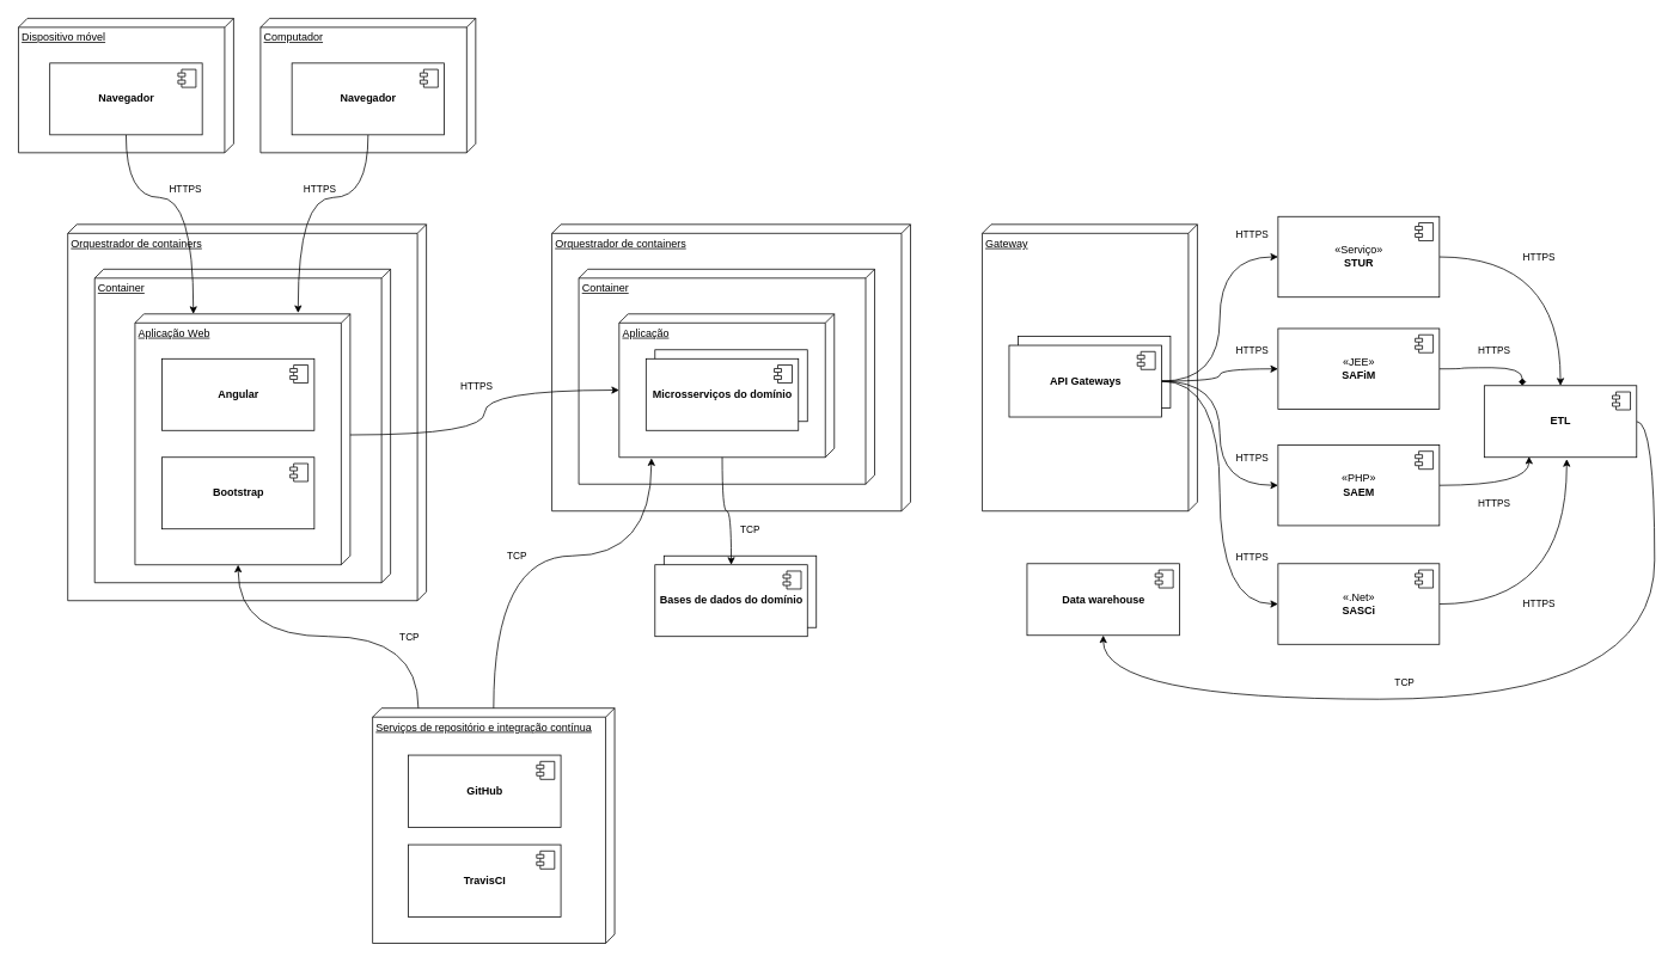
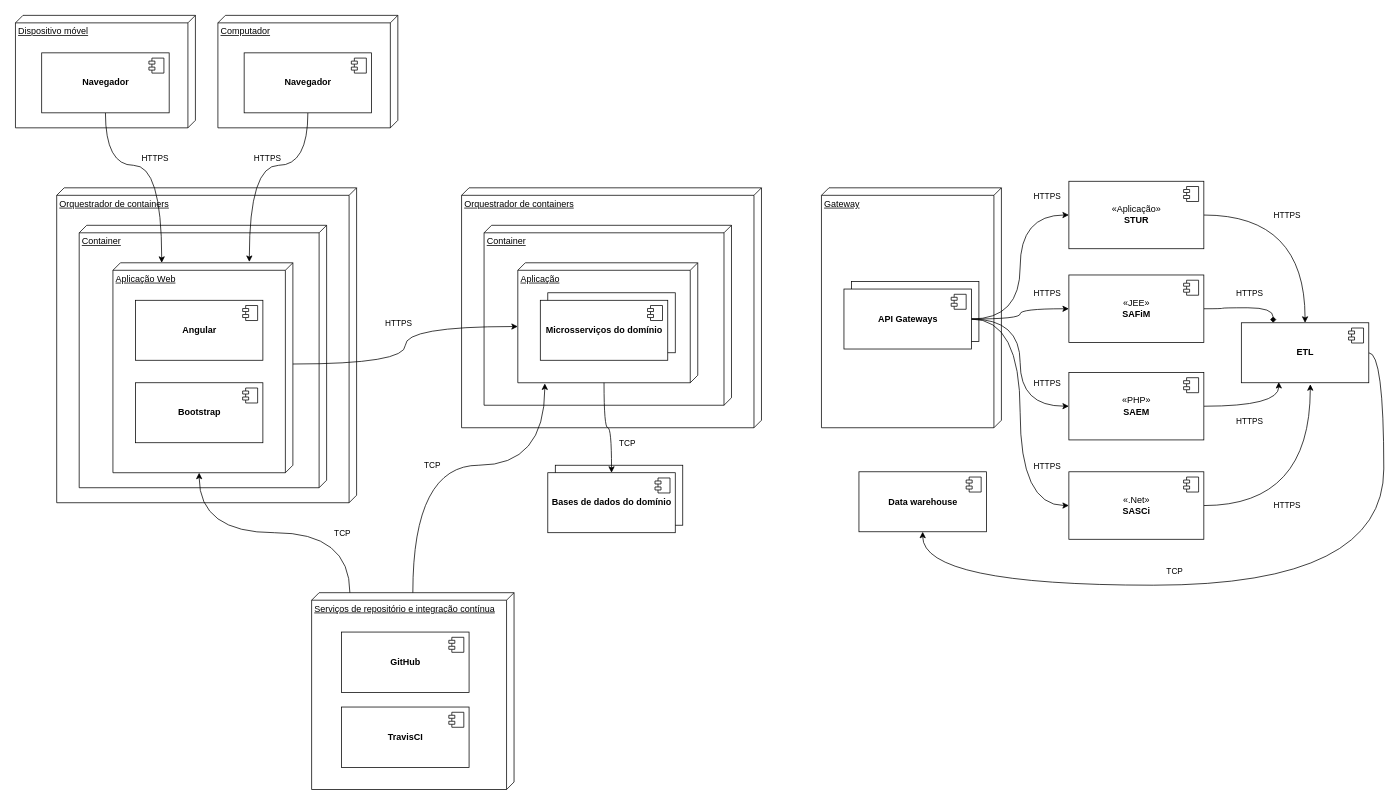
  <mxCell id="0" />
  <mxCell id="1" parent="0" />
  <mxCell id="2" value="Serviços de repositório e integração contínua" style="verticalAlign=top;align=left;spacingTop=8;spacingLeft=2;spacingRight=12;shape=cube;size=10;direction=south;fontStyle=4;html=1;" vertex="1" parent="1"><mxGeometry x="415" y="790" width="270" height="262.5" as="geometry" /></mxCell>
  <mxCell id="3" value="Orquestrador de containers" style="verticalAlign=top;align=left;spacingTop=8;spacingLeft=2;spacingRight=12;shape=cube;size=10;direction=south;fontStyle=4;html=1;" vertex="1" parent="1"><mxGeometry x="75" y="250" width="400" height="420" as="geometry" /></mxCell>
  <mxCell id="4" value="Container" style="verticalAlign=top;align=left;spacingTop=8;spacingLeft=2;spacingRight=12;shape=cube;size=10;direction=south;fontStyle=4;html=1;" vertex="1" parent="1"><mxGeometry x="105" y="300" width="330" height="350" as="geometry" /></mxCell>
  <mxCell id="5" value="Dispositivo móvel" style="verticalAlign=top;align=left;spacingTop=8;spacingLeft=2;spacingRight=12;shape=cube;size=10;direction=south;fontStyle=4;html=1;" vertex="1" parent="1"><mxGeometry x="20" y="20" width="240" height="150" as="geometry" /></mxCell>
  <mxCell id="6" style="edgeStyle=orthogonalEdgeStyle;rounded=0;orthogonalLoop=1;jettySize=auto;html=1;entryX=0;entryY=0.729;entryDx=0;entryDy=0;entryPerimeter=0;curved=1;" edge="1" parent="1" source="8" target="14"><mxGeometry relative="1" as="geometry"><Array as="points"><mxPoint x="140" y="220" /><mxPoint x="215" y="220" /></Array></mxGeometry></mxCell>
  <mxCell id="7" value="HTTPS" style="edgeLabel;html=1;align=center;verticalAlign=middle;resizable=0;points=[];" vertex="1" connectable="0" parent="6"><mxGeometry x="-0.105" y="-8" relative="1" as="geometry"><mxPoint x="12" y="-18" as="offset" /></mxGeometry></mxCell>
  <mxCell id="8" value="&lt;b&gt;Navegador&lt;/b&gt;" style="html=1;dropTarget=0;" vertex="1" parent="1"><mxGeometry x="55" y="70" width="170" height="80" as="geometry" /></mxCell>
  <mxCell id="9" value="" style="shape=component;jettyWidth=8;jettyHeight=4;" vertex="1" parent="8"><mxGeometry x="1" width="20" height="20" relative="1" as="geometry"><mxPoint x="-27" y="7" as="offset" /></mxGeometry></mxCell>
  <mxCell id="10" value="Computador" style="verticalAlign=top;align=left;spacingTop=8;spacingLeft=2;spacingRight=12;shape=cube;size=10;direction=south;fontStyle=4;html=1;" vertex="1" parent="1"><mxGeometry x="290" y="20" width="240" height="150" as="geometry" /></mxCell>
  <mxCell id="11" style="edgeStyle=orthogonalEdgeStyle;curved=1;rounded=0;orthogonalLoop=1;jettySize=auto;html=1;entryX=-0.004;entryY=0.242;entryDx=0;entryDy=0;entryPerimeter=0;" edge="1" parent="1" source="12" target="14"><mxGeometry relative="1" as="geometry"><Array as="points"><mxPoint x="410" y="220" /><mxPoint x="332" y="220" /></Array></mxGeometry></mxCell>
  <mxCell id="12" value="&lt;b&gt;Navegador&lt;/b&gt;" style="html=1;dropTarget=0;" vertex="1" parent="1"><mxGeometry x="325" y="70" width="170" height="80" as="geometry" /></mxCell>
  <mxCell id="13" value="" style="shape=component;jettyWidth=8;jettyHeight=4;" vertex="1" parent="12"><mxGeometry x="1" width="20" height="20" relative="1" as="geometry"><mxPoint x="-27" y="7" as="offset" /></mxGeometry></mxCell>
  <mxCell id="14" value="Aplicação Web" style="verticalAlign=top;align=left;spacingTop=8;spacingLeft=2;spacingRight=12;shape=cube;size=10;direction=south;fontStyle=4;html=1;" vertex="1" parent="1"><mxGeometry x="150" y="350" width="240" height="280" as="geometry" /></mxCell>
  <mxCell id="15" value="&lt;b&gt;Angular&lt;/b&gt;" style="html=1;dropTarget=0;" vertex="1" parent="1"><mxGeometry x="180" y="400" width="170" height="80" as="geometry" /></mxCell>
  <mxCell id="16" value="" style="shape=component;jettyWidth=8;jettyHeight=4;" vertex="1" parent="15"><mxGeometry x="1" width="20" height="20" relative="1" as="geometry"><mxPoint x="-27" y="7" as="offset" /></mxGeometry></mxCell>
  <mxCell id="17" value="&lt;b&gt;Bootstrap&lt;/b&gt;" style="html=1;dropTarget=0;" vertex="1" parent="1"><mxGeometry x="180" y="510" width="170" height="80" as="geometry" /></mxCell>
  <mxCell id="18" value="" style="shape=component;jettyWidth=8;jettyHeight=4;" vertex="1" parent="17"><mxGeometry x="1" width="20" height="20" relative="1" as="geometry"><mxPoint x="-27" y="7" as="offset" /></mxGeometry></mxCell>
  <mxCell id="19" value="Orquestrador de containers" style="verticalAlign=top;align=left;spacingTop=8;spacingLeft=2;spacingRight=12;shape=cube;size=10;direction=south;fontStyle=4;html=1;" vertex="1" parent="1"><mxGeometry x="615" y="250" width="400" height="320" as="geometry" /></mxCell>
  <mxCell id="20" value="Container" style="verticalAlign=top;align=left;spacingTop=8;spacingLeft=2;spacingRight=12;shape=cube;size=10;direction=south;fontStyle=4;html=1;" vertex="1" parent="1"><mxGeometry x="645" y="300" width="330" height="240" as="geometry" /></mxCell>
  <mxCell id="21" value="Aplicação" style="verticalAlign=top;align=left;spacingTop=8;spacingLeft=2;spacingRight=12;shape=cube;size=10;direction=south;fontStyle=4;html=1;" vertex="1" parent="1"><mxGeometry x="690" y="350" width="240" height="160" as="geometry" /></mxCell>
  <mxCell id="22" value="Gateway" style="verticalAlign=top;align=left;spacingTop=8;spacingLeft=2;spacingRight=12;shape=cube;size=10;direction=south;fontStyle=4;html=1;" vertex="1" parent="1"><mxGeometry x="1095" y="250" width="240" height="320" as="geometry" /></mxCell>
  <mxCell id="23" value="" style="html=1;dropTarget=0;" vertex="1" parent="1"><mxGeometry x="730" y="390" width="170" height="80" as="geometry" /></mxCell>
  <mxCell id="24" value="&lt;b&gt;Microsserviços do domínio&lt;/b&gt;" style="html=1;dropTarget=0;" vertex="1" parent="1"><mxGeometry x="720" y="400" width="170" height="80" as="geometry" /></mxCell>
  <mxCell id="25" value="" style="shape=component;jettyWidth=8;jettyHeight=4;" vertex="1" parent="24"><mxGeometry x="1" width="20" height="20" relative="1" as="geometry"><mxPoint x="-27" y="7" as="offset" /></mxGeometry></mxCell>
  <mxCell id="26" value="" style="html=1;dropTarget=0;" vertex="1" parent="1"><mxGeometry x="740" y="620" width="170" height="80" as="geometry" /></mxCell>
  <mxCell id="27" value="&lt;b&gt;Bases de dados do domínio&lt;/b&gt;" style="html=1;dropTarget=0;" vertex="1" parent="1"><mxGeometry x="730" y="630" width="170" height="80" as="geometry" /></mxCell>
  <mxCell id="28" value="" style="shape=component;jettyWidth=8;jettyHeight=4;" vertex="1" parent="27"><mxGeometry x="1" width="20" height="20" relative="1" as="geometry"><mxPoint x="-27" y="7" as="offset" /></mxGeometry></mxCell>
  <mxCell id="29" value="" style="html=1;dropTarget=0;" vertex="1" parent="1"><mxGeometry x="1135" y="375" width="170" height="80" as="geometry" /></mxCell>
  <mxCell id="30" style="edgeStyle=orthogonalEdgeStyle;curved=1;rounded=0;orthogonalLoop=1;jettySize=auto;html=1;entryX=0;entryY=0.5;entryDx=0;entryDy=0;" edge="1" parent="1" source="35" target="48"><mxGeometry relative="1" as="geometry" /></mxCell>
  <mxCell id="31" style="edgeStyle=orthogonalEdgeStyle;curved=1;rounded=0;orthogonalLoop=1;jettySize=auto;html=1;" edge="1" parent="1" source="35" target="38"><mxGeometry relative="1" as="geometry" /></mxCell>
  <mxCell id="32" style="edgeStyle=orthogonalEdgeStyle;curved=1;rounded=0;orthogonalLoop=1;jettySize=auto;html=1;entryX=0;entryY=0.5;entryDx=0;entryDy=0;" edge="1" parent="1" source="35" target="41"><mxGeometry relative="1" as="geometry" /></mxCell>
  <mxCell id="33" style="edgeStyle=orthogonalEdgeStyle;curved=1;rounded=0;orthogonalLoop=1;jettySize=auto;html=1;entryX=0;entryY=0.5;entryDx=0;entryDy=0;" edge="1" parent="1" source="35" target="44"><mxGeometry relative="1" as="geometry" /></mxCell>
  <mxCell id="34" value="HTTPS" style="edgeLabel;html=1;align=center;verticalAlign=middle;resizable=0;points=[];" vertex="1" connectable="0" parent="33"><mxGeometry x="0.383" y="11" relative="1" as="geometry"><mxPoint x="24" y="-2" as="offset" /></mxGeometry></mxCell>
  <mxCell id="35" value="&lt;b&gt;API Gateways&lt;/b&gt;" style="html=1;dropTarget=0;" vertex="1" parent="1"><mxGeometry x="1125" y="385" width="170" height="80" as="geometry" /></mxCell>
  <mxCell id="36" value="" style="shape=component;jettyWidth=8;jettyHeight=4;" vertex="1" parent="35"><mxGeometry x="1" width="20" height="20" relative="1" as="geometry"><mxPoint x="-27" y="7" as="offset" /></mxGeometry></mxCell>
  <mxCell id="37" style="edgeStyle=orthogonalEdgeStyle;curved=1;rounded=0;orthogonalLoop=1;jettySize=auto;html=1;entryX=0.25;entryY=0;entryDx=0;entryDy=0;endArrow=diamond;" edge="1" parent="1" source="38" target="64"><mxGeometry relative="1" as="geometry" /></mxCell>
  <mxCell id="38" value="«JEE»&lt;br&gt;&lt;b&gt;SAFiM&lt;/b&gt;" style="html=1;dropTarget=0;" vertex="1" parent="1"><mxGeometry x="1425" y="366.25" width="180" height="90" as="geometry" /></mxCell>
  <mxCell id="39" value="" style="shape=component;jettyWidth=8;jettyHeight=4;" vertex="1" parent="38"><mxGeometry x="1" width="20" height="20" relative="1" as="geometry"><mxPoint x="-27" y="7" as="offset" /></mxGeometry></mxCell>
  <mxCell id="40" style="edgeStyle=orthogonalEdgeStyle;curved=1;rounded=0;orthogonalLoop=1;jettySize=auto;html=1;entryX=0.294;entryY=0.988;entryDx=0;entryDy=0;entryPerimeter=0;" edge="1" parent="1" source="41" target="64"><mxGeometry relative="1" as="geometry" /></mxCell>
  <mxCell id="41" value="«PHP»&lt;br&gt;&lt;b&gt;SAEM&lt;/b&gt;" style="html=1;dropTarget=0;" vertex="1" parent="1"><mxGeometry x="1425" y="496.25" width="180" height="90" as="geometry" /></mxCell>
  <mxCell id="42" value="" style="shape=component;jettyWidth=8;jettyHeight=4;" vertex="1" parent="41"><mxGeometry x="1" width="20" height="20" relative="1" as="geometry"><mxPoint x="-27" y="7" as="offset" /></mxGeometry></mxCell>
  <mxCell id="43" style="edgeStyle=orthogonalEdgeStyle;curved=1;rounded=0;orthogonalLoop=1;jettySize=auto;html=1;entryX=0.541;entryY=1.025;entryDx=0;entryDy=0;entryPerimeter=0;" edge="1" parent="1" source="44" target="64"><mxGeometry relative="1" as="geometry" /></mxCell>
  <mxCell id="44" value="«.Net»&lt;br&gt;&lt;b&gt;SASCi&lt;/b&gt;" style="html=1;dropTarget=0;" vertex="1" parent="1"><mxGeometry x="1425" y="628.75" width="180" height="90" as="geometry" /></mxCell>
  <mxCell id="45" value="" style="shape=component;jettyWidth=8;jettyHeight=4;" vertex="1" parent="44"><mxGeometry x="1" width="20" height="20" relative="1" as="geometry"><mxPoint x="-27" y="7" as="offset" /></mxGeometry></mxCell>
  <mxCell id="46" style="edgeStyle=orthogonalEdgeStyle;curved=1;rounded=0;orthogonalLoop=1;jettySize=auto;html=1;" edge="1" parent="1" source="48" target="64"><mxGeometry relative="1" as="geometry" /></mxCell>
  <mxCell id="47" value="HTTPS" style="edgeLabel;html=1;align=center;verticalAlign=middle;resizable=0;points=[];" vertex="1" connectable="0" parent="46"><mxGeometry x="-0.397" y="-26" relative="1" as="geometry"><mxPoint x="26" y="-26.05" as="offset" /></mxGeometry></mxCell>
- <mxCell id="48" value="«Serviço»&lt;br&gt;&lt;b&gt;STUR&lt;/b&gt;" style="html=1;dropTarget=0;" vertex="1" parent="1"><mxGeometry x="1425" y="241.25" width="180" height="90" as="geometry" /></mxCell>
+ <mxCell id="48" value="«Aplicação»&lt;br&gt;&lt;b&gt;STUR&lt;/b&gt;" style="html=1;dropTarget=0;" vertex="1" parent="1"><mxGeometry x="1425" y="241.25" width="180" height="90" as="geometry" /></mxCell>
  <mxCell id="49" value="" style="shape=component;jettyWidth=8;jettyHeight=4;" vertex="1" parent="48"><mxGeometry x="1" width="20" height="20" relative="1" as="geometry"><mxPoint x="-27" y="7" as="offset" /></mxGeometry></mxCell>
  <mxCell id="50" value="&lt;b&gt;Data warehouse&lt;/b&gt;" style="html=1;dropTarget=0;" vertex="1" parent="1"><mxGeometry x="1145" y="628.75" width="170" height="80" as="geometry" /></mxCell>
  <mxCell id="51" value="" style="shape=component;jettyWidth=8;jettyHeight=4;" vertex="1" parent="50"><mxGeometry x="1" width="20" height="20" relative="1" as="geometry"><mxPoint x="-27" y="7" as="offset" /></mxGeometry></mxCell>
  <mxCell id="52" value="&lt;b&gt;GitHub&lt;/b&gt;" style="html=1;dropTarget=0;" vertex="1" parent="1"><mxGeometry x="455" y="842.5" width="170" height="80.5" as="geometry" /></mxCell>
  <mxCell id="53" value="" style="shape=component;jettyWidth=8;jettyHeight=4;" vertex="1" parent="52"><mxGeometry x="1" width="20" height="20" relative="1" as="geometry"><mxPoint x="-27" y="7" as="offset" /></mxGeometry></mxCell>
  <mxCell id="54" value="&lt;b&gt;TravisCI&lt;/b&gt;" style="html=1;dropTarget=0;" vertex="1" parent="1"><mxGeometry x="455" y="942.5" width="170" height="80.5" as="geometry" /></mxCell>
  <mxCell id="55" value="" style="shape=component;jettyWidth=8;jettyHeight=4;" vertex="1" parent="54"><mxGeometry x="1" width="20" height="20" relative="1" as="geometry"><mxPoint x="-27" y="7" as="offset" /></mxGeometry></mxCell>
  <mxCell id="56" value="HTTPS" style="edgeLabel;html=1;align=center;verticalAlign=middle;resizable=0;points=[];" vertex="1" connectable="0" parent="1"><mxGeometry x="355" y="210" as="geometry" /></mxCell>
  <mxCell id="57" style="edgeStyle=orthogonalEdgeStyle;curved=1;rounded=0;orthogonalLoop=1;jettySize=auto;html=1;exitX=0;exitY=0;exitDx=135;exitDy=0;exitPerimeter=0;entryX=0;entryY=0;entryDx=85;entryDy=240;entryPerimeter=0;" edge="1" parent="1" source="14" target="21"><mxGeometry relative="1" as="geometry" /></mxCell>
  <mxCell id="58" value="HTTPS" style="edgeLabel;html=1;align=center;verticalAlign=middle;resizable=0;points=[];" vertex="1" connectable="0" parent="57"><mxGeometry x="0.388" y="-6" relative="1" as="geometry"><mxPoint x="-53" y="-11" as="offset" /></mxGeometry></mxCell>
  <mxCell id="59" value="HTTPS" style="edgeLabel;html=1;align=center;verticalAlign=middle;resizable=0;points=[];" vertex="1" connectable="0" parent="1"><mxGeometry x="1395" y="510" as="geometry" /></mxCell>
  <mxCell id="60" value="HTTPS" style="edgeLabel;html=1;align=center;verticalAlign=middle;resizable=0;points=[];" vertex="1" connectable="0" parent="1"><mxGeometry x="1395" y="390" as="geometry" /></mxCell>
  <mxCell id="61" value="HTTPS" style="edgeLabel;html=1;align=center;verticalAlign=middle;resizable=0;points=[];" vertex="1" connectable="0" parent="1"><mxGeometry x="1395" y="260" as="geometry" /></mxCell>
  <mxCell id="62" style="edgeStyle=orthogonalEdgeStyle;curved=1;rounded=0;orthogonalLoop=1;jettySize=auto;html=1;entryX=0.5;entryY=1;entryDx=0;entryDy=0;" edge="1" parent="1" source="64" target="50"><mxGeometry relative="1" as="geometry"><Array as="points"><mxPoint x="1845" y="470" /><mxPoint x="1845" y="780" /><mxPoint x="1230" y="780" /></Array></mxGeometry></mxCell>
  <mxCell id="63" value="TCP" style="edgeLabel;html=1;align=center;verticalAlign=middle;resizable=0;points=[];" vertex="1" connectable="0" parent="62"><mxGeometry x="0.177" y="2" relative="1" as="geometry"><mxPoint x="-12" y="-22" as="offset" /></mxGeometry></mxCell>
  <mxCell id="64" value="&lt;b&gt;ETL&lt;/b&gt;" style="html=1;dropTarget=0;" vertex="1" parent="1"><mxGeometry x="1655" y="430" width="170" height="80" as="geometry" /></mxCell>
  <mxCell id="65" value="" style="shape=component;jettyWidth=8;jettyHeight=4;" vertex="1" parent="64"><mxGeometry x="1" width="20" height="20" relative="1" as="geometry"><mxPoint x="-27" y="7" as="offset" /></mxGeometry></mxCell>
  <mxCell id="66" value="HTTPS" style="edgeLabel;html=1;align=center;verticalAlign=middle;resizable=0;points=[];" vertex="1" connectable="0" parent="1"><mxGeometry x="1665" y="390" as="geometry" /></mxCell>
  <mxCell id="67" value="HTTPS" style="edgeLabel;html=1;align=center;verticalAlign=middle;resizable=0;points=[];" vertex="1" connectable="0" parent="1"><mxGeometry x="1665" y="560" as="geometry" /></mxCell>
  <mxCell id="68" value="HTTPS" style="edgeLabel;html=1;align=center;verticalAlign=middle;resizable=0;points=[];" vertex="1" connectable="0" parent="1"><mxGeometry x="1715" y="673.75" as="geometry" /></mxCell>
  <mxCell id="69" style="edgeStyle=orthogonalEdgeStyle;curved=1;rounded=0;orthogonalLoop=1;jettySize=auto;html=1;exitX=0;exitY=0;exitDx=160;exitDy=125;exitPerimeter=0;" edge="1" parent="1" source="21" target="27"><mxGeometry relative="1" as="geometry" /></mxCell>
  <mxCell id="70" value="TCP" style="edgeLabel;html=1;align=center;verticalAlign=middle;resizable=0;points=[];" vertex="1" connectable="0" parent="69"><mxGeometry x="0.369" relative="1" as="geometry"><mxPoint x="20" y="1" as="offset" /></mxGeometry></mxCell>
  <mxCell id="71" style="edgeStyle=orthogonalEdgeStyle;curved=1;rounded=0;orthogonalLoop=1;jettySize=auto;html=1;entryX=1.006;entryY=0.85;entryDx=0;entryDy=0;entryPerimeter=0;" edge="1" parent="1" source="2" target="21"><mxGeometry relative="1" as="geometry"><Array as="points"><mxPoint x="550" y="620" /><mxPoint x="726" y="620" /></Array></mxGeometry></mxCell>
  <mxCell id="72" value="TCP" style="edgeLabel;html=1;align=center;verticalAlign=middle;resizable=0;points=[];" vertex="1" connectable="0" parent="71"><mxGeometry x="0.068" y="1" relative="1" as="geometry"><mxPoint x="-48" as="offset" /></mxGeometry></mxCell>
  <mxCell id="73" style="edgeStyle=orthogonalEdgeStyle;curved=1;rounded=0;orthogonalLoop=1;jettySize=auto;html=1;entryX=0;entryY=0;entryDx=280;entryDy=125;entryPerimeter=0;exitX=0;exitY=0.811;exitDx=0;exitDy=0;exitPerimeter=0;" edge="1" parent="1" source="2" target="14"><mxGeometry relative="1" as="geometry" /></mxCell>
  <mxCell id="74" value="TCP" style="edgeLabel;html=1;align=center;verticalAlign=middle;resizable=0;points=[];" vertex="1" connectable="0" parent="73"><mxGeometry x="0.555" y="-40" relative="1" as="geometry"><mxPoint x="150" as="offset" /></mxGeometry></mxCell>
